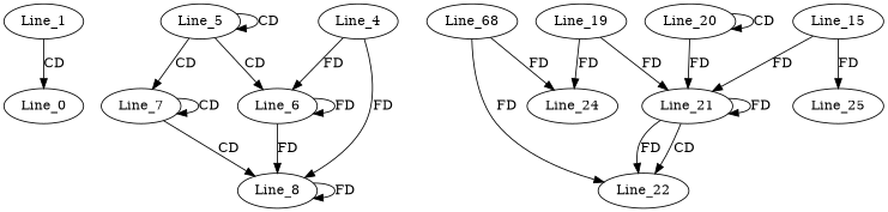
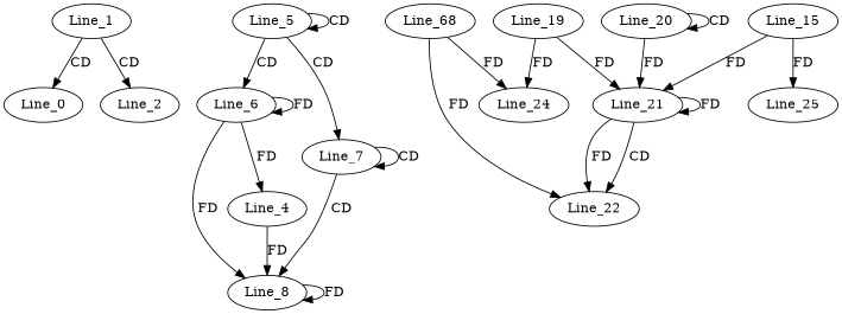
  digraph {
    Line_1
    Line_0
+   Line_2
    Line_5
    Line_6
    Line_7
    Line_8
    Line_4
    Line_20
    Line_21
    Line_22
    Line_15
    Line_25
    Line_19
    Line_24
    n16 [label=Line_68]
    Line_1 -> Line_0 [label=CD]
+   Line_1 -> Line_2 [label=CD]
    Line_5 -> Line_5 [label=CD]
    Line_5 -> Line_6 [label=CD]
    Line_5 -> Line_7 [label=CD]
    Line_6 -> Line_6 [label=FD]
    Line_6 -> Line_8 [label=FD]
    Line_7 -> Line_7 [label=CD]
    Line_7 -> Line_8 [label=CD]
    Line_8 -> Line_8 [label=FD]
-   Line_4 -> Line_6 [label=FD]
+   Line_6 -> Line_4 [label=FD]
    Line_4 -> Line_8 [label=FD]
    Line_20 -> Line_20 [label=CD]
    Line_20 -> Line_21 [label=FD]
    Line_21 -> Line_21 [label=FD]
    Line_21 -> Line_22 [label=CD]
    Line_21 -> Line_22 [label=FD]
    Line_15 -> Line_21 [label=FD]
    Line_15 -> Line_25 [label=FD]
    Line_19 -> Line_21 [label=FD]
    Line_19 -> Line_24 [label=FD]
    n16 -> Line_22 [label=FD]
    n16 -> Line_24 [label=FD]
  }
